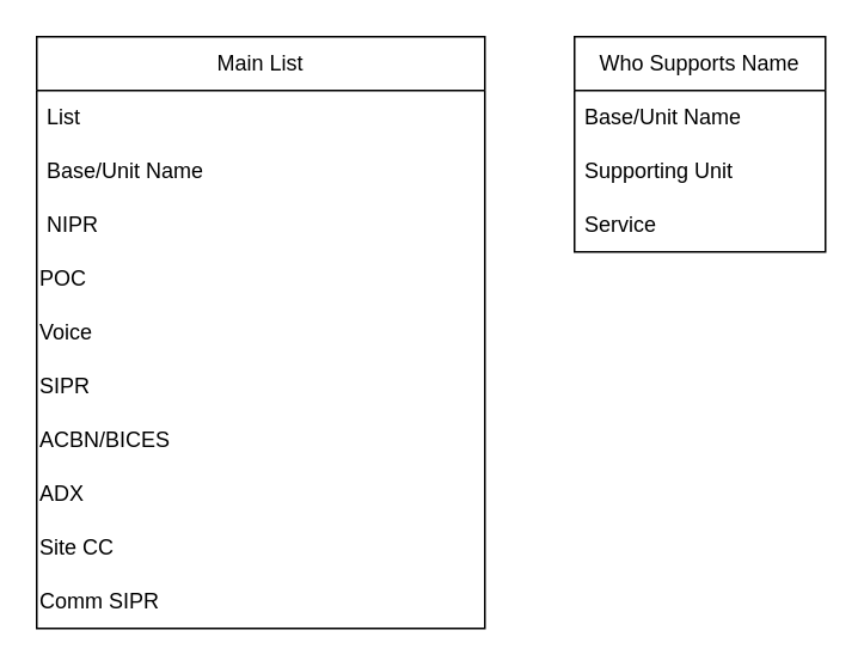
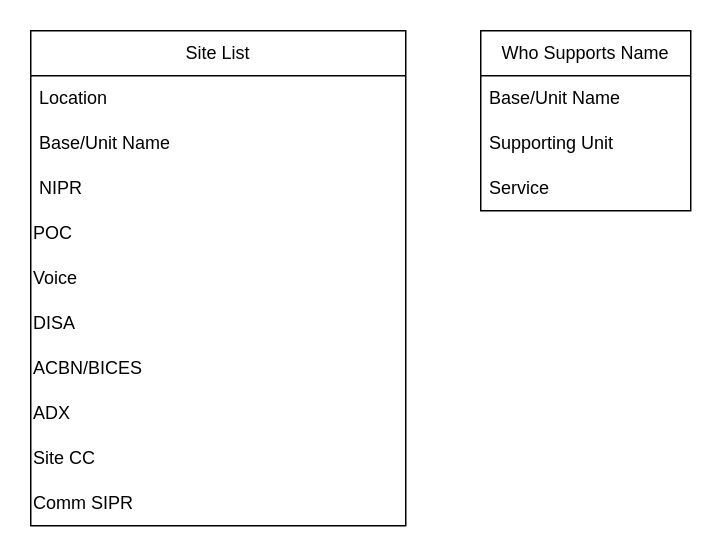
  <mxCell id="0" />
  <mxCell id="1" parent="0" />
- <mxCell id="2" value="Main List" style="swimlane;fontStyle=0;childLayout=stackLayout;horizontal=1;startSize=30;horizontalStack=0;resizeParent=1;resizeParentMax=0;resizeLast=0;collapsible=1;marginBottom=0;whiteSpace=wrap;html=1;" vertex="1" parent="1"><mxGeometry x="20" y="20" width="250" height="330" as="geometry" /></mxCell>
- <mxCell id="3" value="List" style="text;strokeColor=none;fillColor=none;align=left;verticalAlign=middle;spacingLeft=4;spacingRight=4;overflow=hidden;points=[[0,0.5],[1,0.5]];portConstraint=eastwest;rotatable=0;whiteSpace=wrap;html=1;" vertex="1" parent="2"><mxGeometry y="30" width="250" height="30" as="geometry" /></mxCell>
+ <mxCell id="2" value="Site List" style="swimlane;fontStyle=0;childLayout=stackLayout;horizontal=1;startSize=30;horizontalStack=0;resizeParent=1;resizeParentMax=0;resizeLast=0;collapsible=1;marginBottom=0;whiteSpace=wrap;html=1;" vertex="1" parent="1"><mxGeometry x="20" y="20" width="250" height="330" as="geometry" /></mxCell>
+ <mxCell id="3" value="Location" style="text;strokeColor=none;fillColor=none;align=left;verticalAlign=middle;spacingLeft=4;spacingRight=4;overflow=hidden;points=[[0,0.5],[1,0.5]];portConstraint=eastwest;rotatable=0;whiteSpace=wrap;html=1;" vertex="1" parent="2"><mxGeometry y="30" width="250" height="30" as="geometry" /></mxCell>
  <mxCell id="4" value="Base/Unit Name" style="text;strokeColor=none;fillColor=none;align=left;verticalAlign=middle;spacingLeft=4;spacingRight=4;overflow=hidden;points=[[0,0.5],[1,0.5]];portConstraint=eastwest;rotatable=0;whiteSpace=wrap;html=1;" vertex="1" parent="2"><mxGeometry y="60" width="250" height="30" as="geometry" /></mxCell>
  <mxCell id="5" value="NIPR" style="text;strokeColor=none;fillColor=none;align=left;verticalAlign=middle;spacingLeft=4;spacingRight=4;overflow=hidden;points=[[0,0.5],[1,0.5]];portConstraint=eastwest;rotatable=0;whiteSpace=wrap;html=1;" vertex="1" parent="2"><mxGeometry y="90" width="250" height="30" as="geometry" /></mxCell>
  <mxCell id="6" value="POC" style="text;html=1;strokeColor=none;fillColor=none;align=left;verticalAlign=middle;whiteSpace=wrap;rounded=0;" vertex="1" parent="2"><mxGeometry y="120" width="250" height="30" as="geometry" /></mxCell>
  <mxCell id="7" value="Voice" style="text;html=1;strokeColor=none;fillColor=none;align=left;verticalAlign=middle;whiteSpace=wrap;rounded=0;" vertex="1" parent="2"><mxGeometry y="150" width="250" height="30" as="geometry" /></mxCell>
- <mxCell id="8" value="SIPR" style="text;html=1;strokeColor=none;fillColor=none;align=left;verticalAlign=middle;whiteSpace=wrap;rounded=0;" vertex="1" parent="2"><mxGeometry y="180" width="250" height="30" as="geometry" /></mxCell>
+ <mxCell id="8" value="DISA" style="text;html=1;strokeColor=none;fillColor=none;align=left;verticalAlign=middle;whiteSpace=wrap;rounded=0;" vertex="1" parent="2"><mxGeometry y="180" width="250" height="30" as="geometry" /></mxCell>
  <mxCell id="9" value="ACBN/BICES" style="text;html=1;strokeColor=none;fillColor=none;align=left;verticalAlign=middle;whiteSpace=wrap;rounded=0;" vertex="1" parent="2"><mxGeometry y="210" width="250" height="30" as="geometry" /></mxCell>
  <mxCell id="10" value="ADX" style="text;html=1;strokeColor=none;fillColor=none;align=left;verticalAlign=middle;whiteSpace=wrap;rounded=0;" vertex="1" parent="2"><mxGeometry y="240" width="250" height="30" as="geometry" /></mxCell>
  <mxCell id="11" value="Site CC" style="text;html=1;strokeColor=none;fillColor=none;align=left;verticalAlign=middle;whiteSpace=wrap;rounded=0;" vertex="1" parent="2"><mxGeometry y="270" width="250" height="30" as="geometry" /></mxCell>
  <mxCell id="12" value="Comm SIPR" style="text;html=1;strokeColor=none;fillColor=none;align=left;verticalAlign=middle;whiteSpace=wrap;rounded=0;" vertex="1" parent="2"><mxGeometry y="300" width="250" height="30" as="geometry" /></mxCell>
  <mxCell id="13" value="Who Supports Name" style="swimlane;fontStyle=0;childLayout=stackLayout;horizontal=1;startSize=30;horizontalStack=0;resizeParent=1;resizeParentMax=0;resizeLast=0;collapsible=1;marginBottom=0;whiteSpace=wrap;html=1;" vertex="1" parent="1"><mxGeometry x="320" y="20" width="140" height="120" as="geometry" /></mxCell>
  <mxCell id="14" value="Base/Unit Name" style="text;strokeColor=none;fillColor=none;align=left;verticalAlign=middle;spacingLeft=4;spacingRight=4;overflow=hidden;points=[[0,0.5],[1,0.5]];portConstraint=eastwest;rotatable=0;whiteSpace=wrap;html=1;" vertex="1" parent="13"><mxGeometry y="30" width="140" height="30" as="geometry" /></mxCell>
  <mxCell id="15" value="Supporting Unit" style="text;strokeColor=none;fillColor=none;align=left;verticalAlign=middle;spacingLeft=4;spacingRight=4;overflow=hidden;points=[[0,0.5],[1,0.5]];portConstraint=eastwest;rotatable=0;whiteSpace=wrap;html=1;" vertex="1" parent="13"><mxGeometry y="60" width="140" height="30" as="geometry" /></mxCell>
  <mxCell id="16" value="Service" style="text;strokeColor=none;fillColor=none;align=left;verticalAlign=middle;spacingLeft=4;spacingRight=4;overflow=hidden;points=[[0,0.5],[1,0.5]];portConstraint=eastwest;rotatable=0;whiteSpace=wrap;html=1;" vertex="1" parent="13"><mxGeometry y="90" width="140" height="30" as="geometry" /></mxCell>
